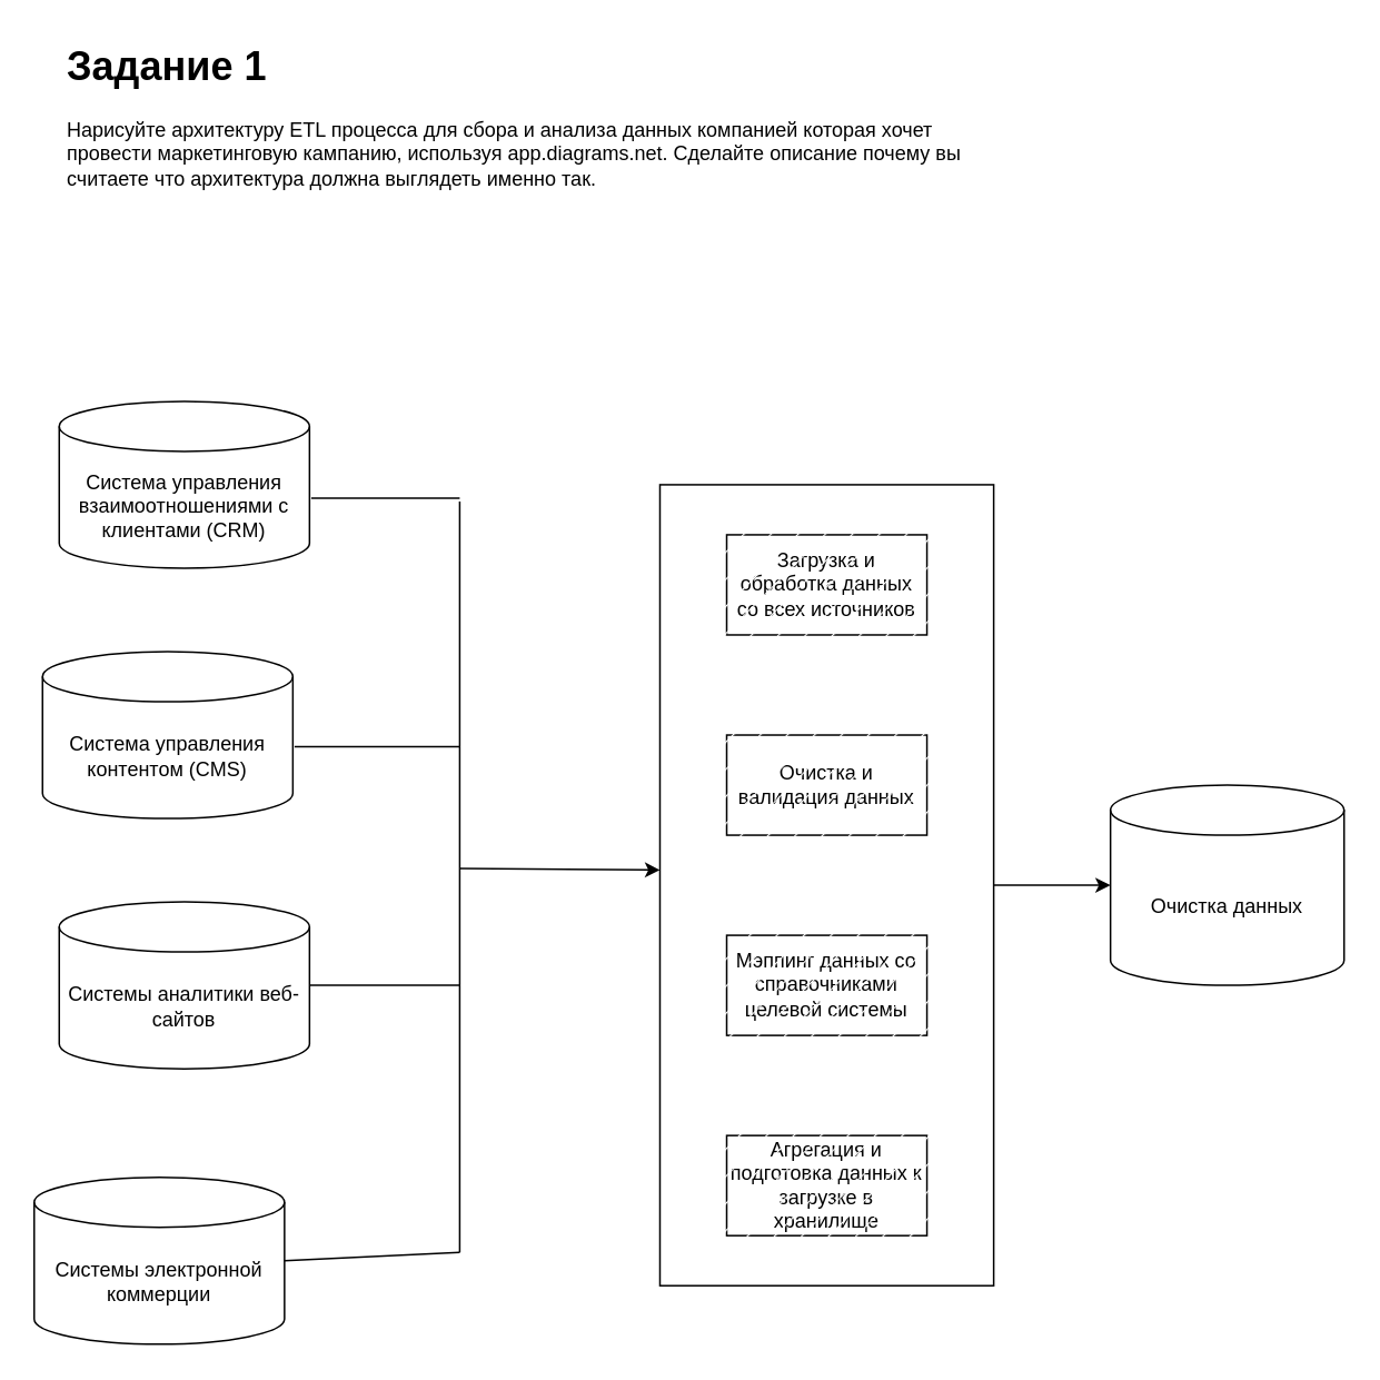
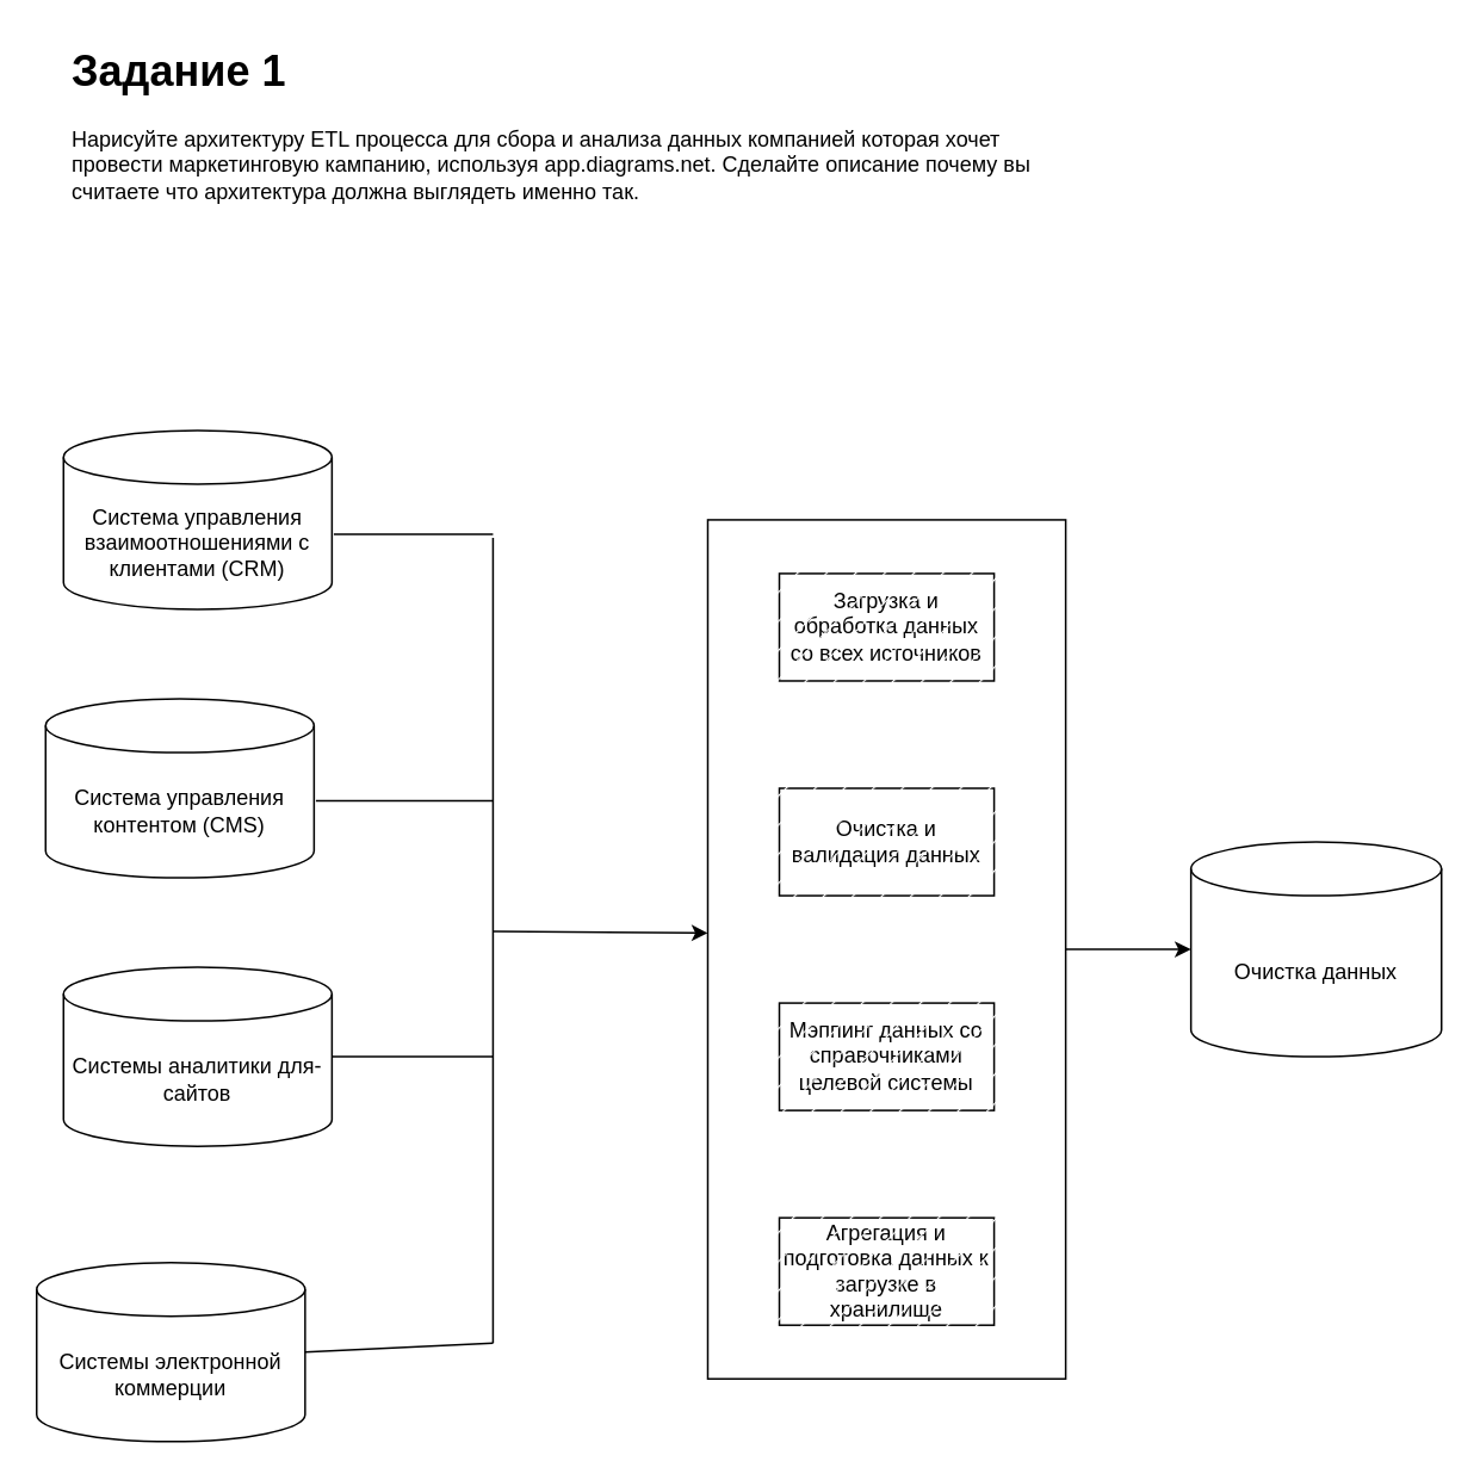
  <mxCell id="0" />
  <mxCell id="1" parent="0" />
  <mxCell id="2" value="&lt;h1&gt;Задание 1&lt;/h1&gt;&lt;p&gt;Нарисуйте архитектуру ETL процесса для сбора и анализа данных компанией которая хочет провести маркетинговую&amp;nbsp;кампанию, используя app.diagrams.net.&amp;nbsp;&lt;span style=&quot;background-color: initial;&quot;&gt;Сделайте описание почему вы считаете что архитектура должна выглядеть именно &lt;/span&gt;&lt;span style=&quot;background-color: initial;&quot;&gt;так.&lt;/span&gt;&lt;/p&gt;" style="text;html=1;strokeColor=none;fillColor=none;spacing=5;spacingTop=-20;whiteSpace=wrap;overflow=hidden;rounded=0;" parent="1" vertex="1"><mxGeometry x="35" y="20" width="550" height="110" as="geometry" /></mxCell>
  <mxCell id="3" value="Система управления взаимоотношениями с клиентами (CRM)" style="shape=cylinder3;whiteSpace=wrap;html=1;boundedLbl=1;backgroundOutline=1;size=15;" vertex="1" parent="1"><mxGeometry x="35" y="240" width="150" height="100" as="geometry" /></mxCell>
  <mxCell id="4" value="Система управления контентом (CMS)" style="shape=cylinder3;whiteSpace=wrap;html=1;boundedLbl=1;backgroundOutline=1;size=15;" vertex="1" parent="1"><mxGeometry x="25" y="390" width="150" height="100" as="geometry" /></mxCell>
- <mxCell id="5" value="Системы аналитики веб-сайтов" style="shape=cylinder3;whiteSpace=wrap;html=1;boundedLbl=1;backgroundOutline=1;size=15;" vertex="1" parent="1"><mxGeometry x="35" y="540" width="150" height="100" as="geometry" /></mxCell>
+ <mxCell id="5" value="Системы аналитики для-сайтов" style="shape=cylinder3;whiteSpace=wrap;html=1;boundedLbl=1;backgroundOutline=1;size=15;" vertex="1" parent="1"><mxGeometry x="35" y="540" width="150" height="100" as="geometry" /></mxCell>
  <mxCell id="6" value="Системы электронной коммерции" style="shape=cylinder3;whiteSpace=wrap;html=1;boundedLbl=1;backgroundOutline=1;size=15;" vertex="1" parent="1"><mxGeometry x="20" y="705" width="150" height="100" as="geometry" /></mxCell>
  <mxCell id="7" value="" style="endArrow=none;html=1;exitX=1.007;exitY=0.58;exitDx=0;exitDy=0;exitPerimeter=0;" edge="1" parent="1" source="3"><mxGeometry width="50" height="50" relative="1" as="geometry"><mxPoint x="395" y="520" as="sourcePoint" /><mxPoint x="275" y="298" as="targetPoint" /></mxGeometry></mxCell>
  <mxCell id="8" value="" style="endArrow=none;html=1;exitX=1;exitY=0.5;exitDx=0;exitDy=0;exitPerimeter=0;" edge="1" parent="1" source="6"><mxGeometry width="50" height="50" relative="1" as="geometry"><mxPoint x="395" y="620" as="sourcePoint" /><mxPoint x="275" y="750" as="targetPoint" /></mxGeometry></mxCell>
  <mxCell id="9" value="" style="endArrow=none;html=1;" edge="1" parent="1"><mxGeometry width="50" height="50" relative="1" as="geometry"><mxPoint x="275" y="750" as="sourcePoint" /><mxPoint x="275" y="300" as="targetPoint" /></mxGeometry></mxCell>
  <mxCell id="10" value="" style="endArrow=none;html=1;exitX=1.007;exitY=0.57;exitDx=0;exitDy=0;exitPerimeter=0;" edge="1" parent="1" source="4"><mxGeometry width="50" height="50" relative="1" as="geometry"><mxPoint x="395" y="620" as="sourcePoint" /><mxPoint x="275" y="447" as="targetPoint" /></mxGeometry></mxCell>
  <mxCell id="11" value="" style="endArrow=none;html=1;exitX=1;exitY=0.5;exitDx=0;exitDy=0;exitPerimeter=0;" edge="1" parent="1" source="5"><mxGeometry width="50" height="50" relative="1" as="geometry"><mxPoint x="395" y="620" as="sourcePoint" /><mxPoint x="275" y="590" as="targetPoint" /></mxGeometry></mxCell>
  <mxCell id="12" value="Загрузка и обработка данных со всех источников" style="rounded=0;whiteSpace=wrap;html=1;gradientColor=none;fillColor=default;" vertex="1" parent="1"><mxGeometry x="435" y="320" width="120" height="60" as="geometry" /></mxCell>
  <mxCell id="13" value="Очистка и валидация данных" style="rounded=0;whiteSpace=wrap;html=1;" vertex="1" parent="1"><mxGeometry x="435" y="440" width="120" height="60" as="geometry" /></mxCell>
  <mxCell id="14" value="Мэппинг данных со справочниками целевой системы" style="rounded=0;whiteSpace=wrap;html=1;" vertex="1" parent="1"><mxGeometry x="435" y="560" width="120" height="60" as="geometry" /></mxCell>
  <mxCell id="15" value="Агрегация и подготовка данных к загрузке в хранилище" style="rounded=0;whiteSpace=wrap;html=1;" vertex="1" parent="1"><mxGeometry x="435" y="680" width="120" height="60" as="geometry" /></mxCell>
  <mxCell id="16" value="" style="edgeStyle=none;html=1;" edge="1" parent="1" source="17" target="19"><mxGeometry relative="1" as="geometry" /></mxCell>
  <mxCell id="17" value="" style="rounded=0;whiteSpace=wrap;html=1;fillStyle=hatch;" vertex="1" parent="1"><mxGeometry x="395" y="290" width="200" height="480" as="geometry" /></mxCell>
  <mxCell id="18" value="" style="endArrow=classic;html=1;entryX=0;entryY=0.481;entryDx=0;entryDy=0;entryPerimeter=0;" edge="1" parent="1" target="17"><mxGeometry width="50" height="50" relative="1" as="geometry"><mxPoint x="275" y="520" as="sourcePoint" /><mxPoint x="445" y="510" as="targetPoint" /></mxGeometry></mxCell>
  <mxCell id="19" value="Очистка данных" style="shape=cylinder3;whiteSpace=wrap;html=1;boundedLbl=1;backgroundOutline=1;size=15;fillStyle=hatch;fillColor=default;gradientColor=none;" vertex="1" parent="1"><mxGeometry x="665" y="470" width="140" height="120" as="geometry" /></mxCell>
